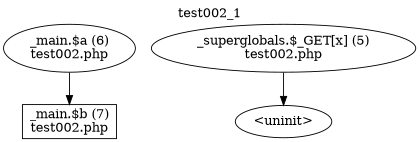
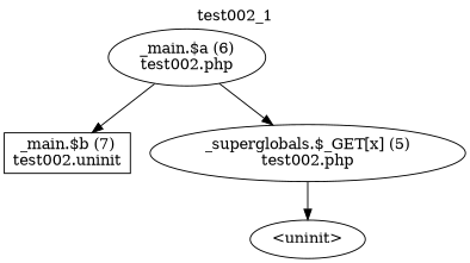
  digraph {
    label=test002_1
    labelloc=t
    node [shape=ellipse]
-   n1 [label="_main.$b (7)\ntest002.php" shape=box]
+   n1 [label="_main.$b (7)\ntest002.uninit" shape=box]
    n2 [label="_main.$a (6)\ntest002.php"]
    n3 [label="_superglobals.$_GET[x] (5)\ntest002.php"]
    n4 [label="<uninit>"]
    n2 -> n1
+   n2 -> n3
    n3 -> n4
  }
